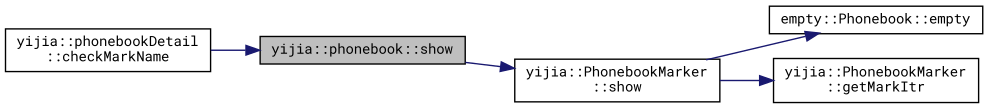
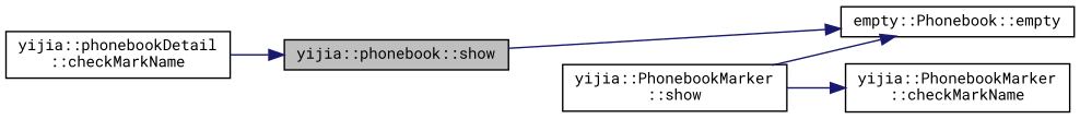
  digraph {
    fontname="Roboto Mono"
    rankdir=LR
    node [color=black fillcolor=white fontname="Roboto Mono" fontsize=10 shape=record style=filled]
    edge [color=midnightblue fontname="Roboto Mono" fontsize=10 labelfontname=Helvetica labelfontsize=10 style=solid]
    n1 [fillcolor=grey75 fontcolor=black height=0.2 label="yijia::phonebook::show" width=0.4]
    n2 [height=0.2 label="yijia::PhonebookMarker\l::show" width=0.4]
    n3 [height=0.2 label="yijia::phonebookDetail\l::checkMarkName" width=0.4]
    n4 [height=0.2 label="empty::Phonebook::empty" width=0.4]
-   n5 [height=0.2 label="yijia::PhonebookMarker\l::getMarkItr" width=0.4]
-   n1 -> n2
+   n5 [height=0.2 label="yijia::PhonebookMarker\l::checkMarkName" width=0.4]
+   n1 -> n4
    n2 -> n4
    n2 -> n5
    n3 -> n1
  }
